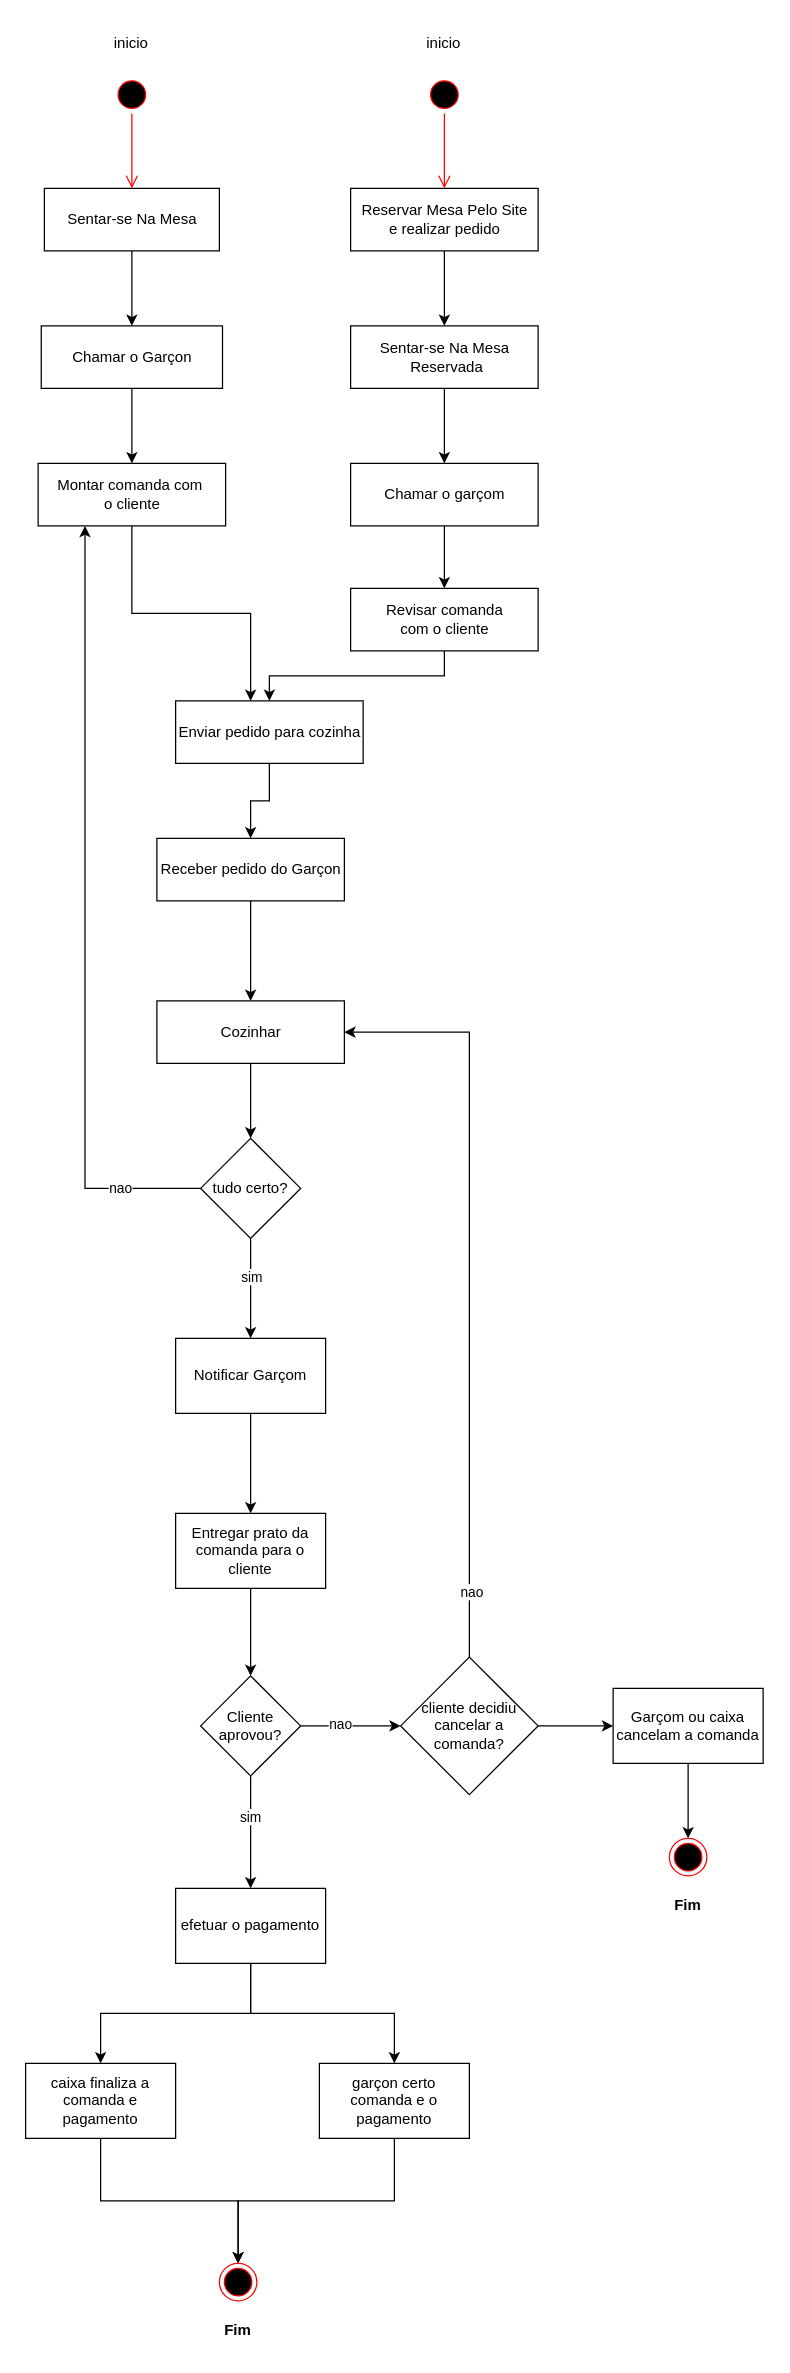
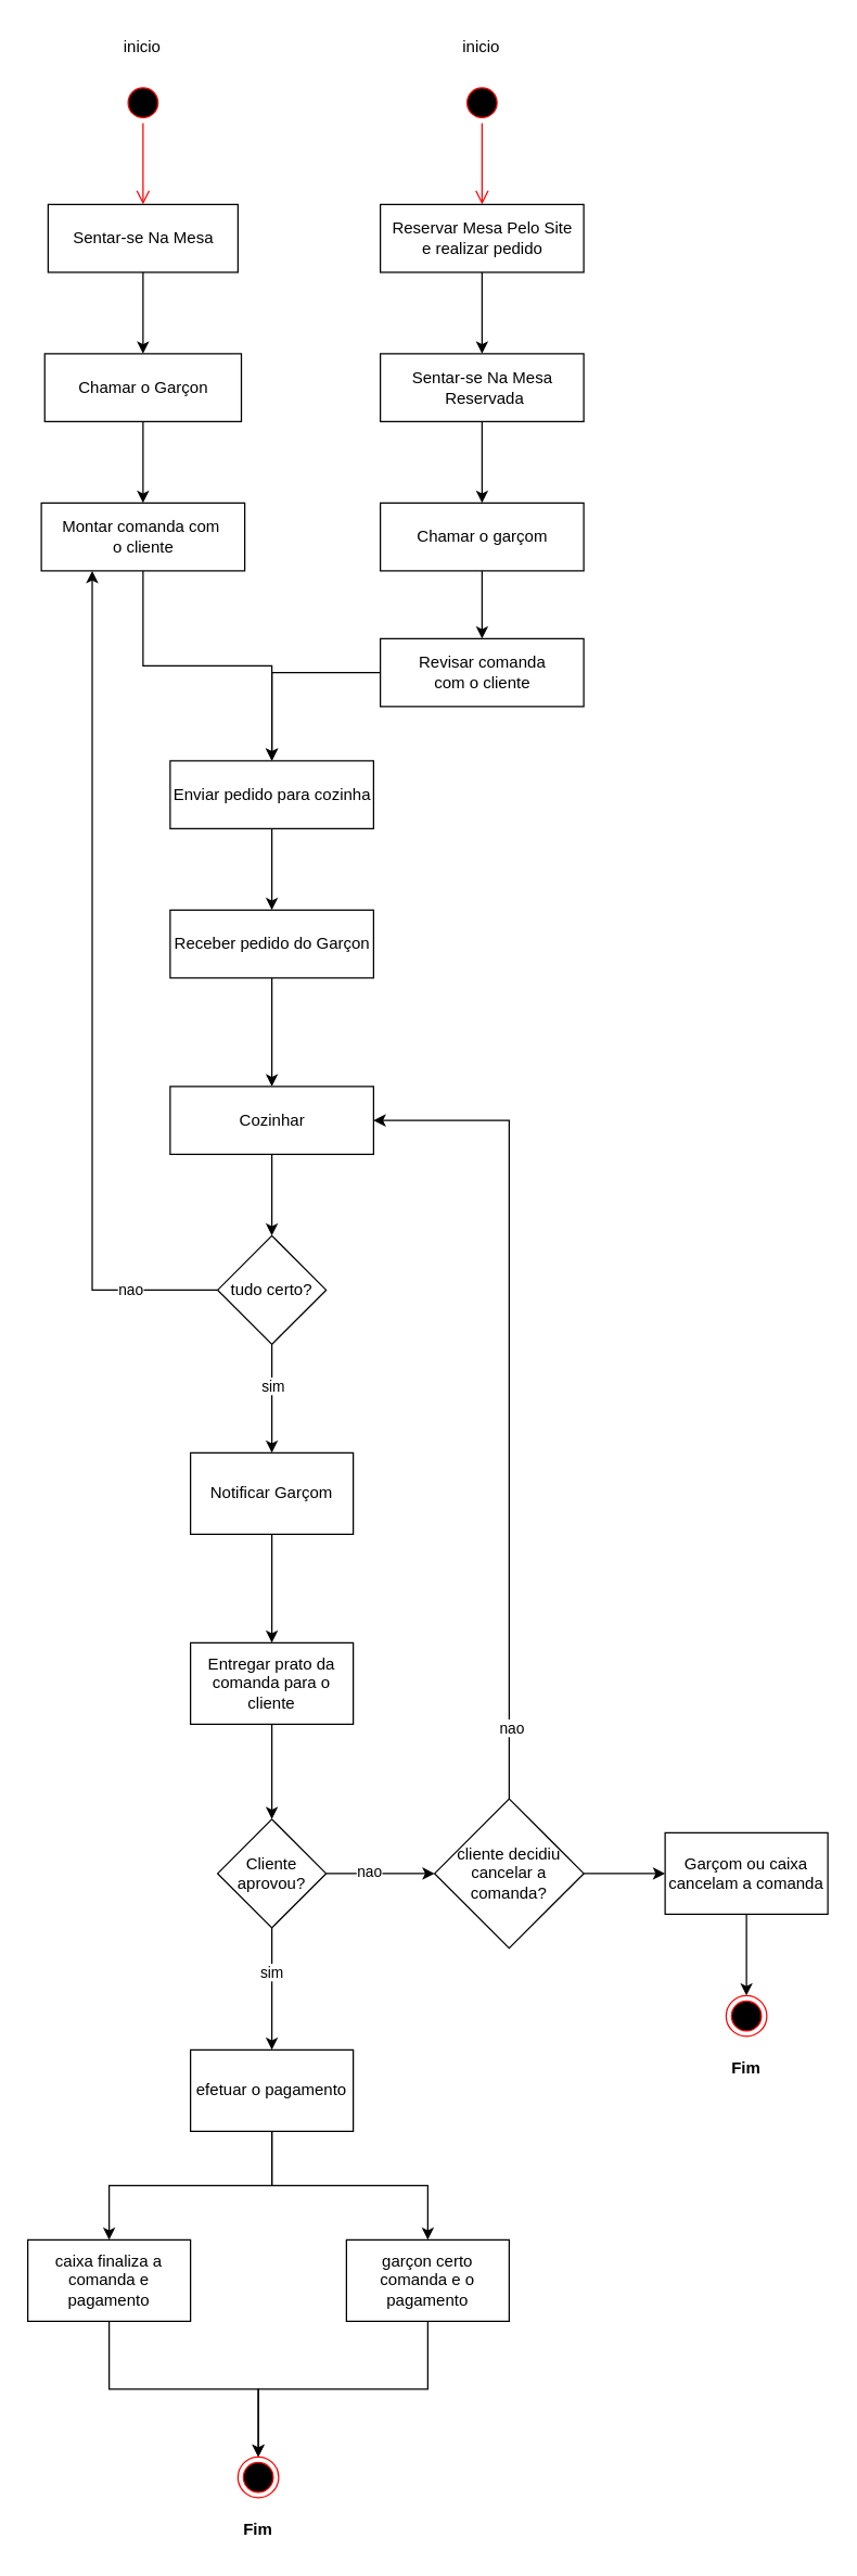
  <mxCell id="0" />
  <mxCell id="1" parent="0" />
  <mxCell id="2" value="" style="ellipse;html=1;shape=startState;fillColor=#000000;strokeColor=#ff0000;" parent="1" vertex="1"><mxGeometry x="340" y="60" width="30" height="30" as="geometry" /></mxCell>
  <mxCell id="3" value="" style="edgeStyle=orthogonalEdgeStyle;html=1;verticalAlign=bottom;endArrow=open;endSize=8;strokeColor=#ff0000;entryX=0.5;entryY=0;entryDx=0;entryDy=0;" parent="1" source="2" target="6" edge="1"><mxGeometry relative="1" as="geometry"><mxPoint x="355" y="150" as="targetPoint" /></mxGeometry></mxCell>
  <mxCell id="4" value="inicio" style="text;strokeColor=none;fillColor=none;spacingLeft=4;spacingRight=4;overflow=hidden;rotatable=0;points=[[0,0.5],[1,0.5]];portConstraint=eastwest;fontSize=12;" parent="1" vertex="1"><mxGeometry x="335" y="20" width="40" height="30" as="geometry" /></mxCell>
  <mxCell id="5" value="" style="edgeStyle=orthogonalEdgeStyle;rounded=0;orthogonalLoop=1;jettySize=auto;html=1;" parent="1" source="6" target="17" edge="1"><mxGeometry relative="1" as="geometry" /></mxCell>
  <mxCell id="6" value="&lt;font style=&quot;vertical-align: inherit&quot;&gt;&lt;font style=&quot;vertical-align: inherit&quot;&gt;&lt;font style=&quot;vertical-align: inherit&quot;&gt;&lt;font style=&quot;vertical-align: inherit&quot;&gt;&lt;font style=&quot;vertical-align: inherit&quot;&gt;&lt;font style=&quot;vertical-align: inherit&quot;&gt;Reservar Mesa Pelo Site &lt;br&gt;e realizar pedido&lt;/font&gt;&lt;/font&gt;&lt;/font&gt;&lt;/font&gt;&lt;/font&gt;&lt;/font&gt;" style="html=1;" parent="1" vertex="1"><mxGeometry x="280" y="150" width="150" height="50" as="geometry" /></mxCell>
  <mxCell id="7" value="" style="ellipse;html=1;shape=startState;fillColor=#000000;strokeColor=#ff0000;" parent="1" vertex="1"><mxGeometry x="90" y="60" width="30" height="30" as="geometry" /></mxCell>
  <mxCell id="8" value="" style="edgeStyle=orthogonalEdgeStyle;html=1;verticalAlign=bottom;endArrow=open;endSize=8;strokeColor=#ff0000;entryX=0.5;entryY=0;entryDx=0;entryDy=0;" parent="1" source="7" target="11" edge="1"><mxGeometry relative="1" as="geometry"><mxPoint x="105" y="150" as="targetPoint" /></mxGeometry></mxCell>
  <mxCell id="9" value="inicio" style="text;strokeColor=none;fillColor=none;spacingLeft=4;spacingRight=4;overflow=hidden;rotatable=0;points=[[0,0.5],[1,0.5]];portConstraint=eastwest;fontSize=12;" parent="1" vertex="1"><mxGeometry x="85" y="20" width="40" height="30" as="geometry" /></mxCell>
  <mxCell id="10" value="" style="edgeStyle=orthogonalEdgeStyle;rounded=0;orthogonalLoop=1;jettySize=auto;html=1;" parent="1" source="11" target="13" edge="1"><mxGeometry relative="1" as="geometry" /></mxCell>
  <mxCell id="11" value="&lt;font style=&quot;vertical-align: inherit&quot;&gt;&lt;font style=&quot;vertical-align: inherit&quot;&gt;&lt;font style=&quot;vertical-align: inherit&quot;&gt;&lt;font style=&quot;vertical-align: inherit&quot;&gt;&lt;font style=&quot;vertical-align: inherit&quot;&gt;&lt;font style=&quot;vertical-align: inherit&quot;&gt;Sentar-se Na Mesa&lt;/font&gt;&lt;/font&gt;&lt;/font&gt;&lt;/font&gt;&lt;/font&gt;&lt;/font&gt;" style="html=1;" parent="1" vertex="1"><mxGeometry x="35" y="150" width="140" height="50" as="geometry" /></mxCell>
  <mxCell id="12" value="" style="edgeStyle=orthogonalEdgeStyle;rounded=0;orthogonalLoop=1;jettySize=auto;html=1;" parent="1" source="13" target="15" edge="1"><mxGeometry relative="1" as="geometry" /></mxCell>
  <mxCell id="13" value="&lt;font style=&quot;vertical-align: inherit&quot;&gt;&lt;font style=&quot;vertical-align: inherit&quot;&gt;&lt;font style=&quot;vertical-align: inherit&quot;&gt;&lt;font style=&quot;vertical-align: inherit&quot;&gt;&lt;font style=&quot;vertical-align: inherit&quot;&gt;&lt;font style=&quot;vertical-align: inherit&quot;&gt;&lt;font style=&quot;vertical-align: inherit&quot;&gt;&lt;font style=&quot;vertical-align: inherit&quot;&gt;Chamar o Garçon&lt;/font&gt;&lt;/font&gt;&lt;/font&gt;&lt;/font&gt;&lt;/font&gt;&lt;/font&gt;&lt;/font&gt;&lt;/font&gt;" style="html=1;" parent="1" vertex="1"><mxGeometry x="32.5" y="260" width="145" height="50" as="geometry" /></mxCell>
  <mxCell id="14" style="edgeStyle=orthogonalEdgeStyle;rounded=0;orthogonalLoop=1;jettySize=auto;html=1;exitX=0.5;exitY=1;exitDx=0;exitDy=0;" parent="1" source="15" target="23" edge="1"><mxGeometry relative="1" as="geometry"><Array as="points"><mxPoint x="105" y="490" /><mxPoint x="200" y="490" /></Array></mxGeometry></mxCell>
  <mxCell id="15" value="&lt;font style=&quot;vertical-align: inherit&quot;&gt;&lt;font style=&quot;vertical-align: inherit&quot;&gt;Montar comanda com&amp;nbsp; &lt;br&gt;o cliente&lt;/font&gt;&lt;/font&gt;" style="html=1;" parent="1" vertex="1"><mxGeometry x="30" y="370" width="150" height="50" as="geometry" /></mxCell>
  <mxCell id="16" value="" style="edgeStyle=orthogonalEdgeStyle;rounded=0;orthogonalLoop=1;jettySize=auto;html=1;" parent="1" source="17" target="19" edge="1"><mxGeometry relative="1" as="geometry" /></mxCell>
  <mxCell id="17" value="&lt;font style=&quot;vertical-align: inherit&quot;&gt;&lt;font style=&quot;vertical-align: inherit&quot;&gt;Sentar-se Na Mesa&lt;br&gt;&amp;nbsp;Reservada&lt;/font&gt;&lt;/font&gt;" style="html=1;" parent="1" vertex="1"><mxGeometry x="280" y="260" width="150" height="50" as="geometry" /></mxCell>
  <mxCell id="18" value="" style="edgeStyle=orthogonalEdgeStyle;rounded=0;orthogonalLoop=1;jettySize=auto;html=1;" parent="1" source="19" target="21" edge="1"><mxGeometry relative="1" as="geometry" /></mxCell>
  <mxCell id="19" value="&lt;font style=&quot;vertical-align: inherit&quot;&gt;&lt;font style=&quot;vertical-align: inherit&quot;&gt;&lt;font style=&quot;vertical-align: inherit&quot;&gt;&lt;font style=&quot;vertical-align: inherit&quot;&gt;&lt;font style=&quot;vertical-align: inherit&quot;&gt;&lt;font style=&quot;vertical-align: inherit&quot;&gt;Chamar o garçom&lt;/font&gt;&lt;/font&gt;&lt;/font&gt;&lt;/font&gt;&lt;/font&gt;&lt;/font&gt;" style="html=1;" parent="1" vertex="1"><mxGeometry x="280" y="370" width="150" height="50" as="geometry" /></mxCell>
  <mxCell id="20" value="" style="edgeStyle=orthogonalEdgeStyle;rounded=0;orthogonalLoop=1;jettySize=auto;html=1;" parent="1" source="21" target="23" edge="1"><mxGeometry relative="1" as="geometry" /></mxCell>
  <mxCell id="21" value="&lt;font style=&quot;vertical-align: inherit&quot;&gt;&lt;font style=&quot;vertical-align: inherit&quot;&gt;&lt;font style=&quot;vertical-align: inherit&quot;&gt;&lt;font style=&quot;vertical-align: inherit&quot;&gt;&lt;font style=&quot;vertical-align: inherit&quot;&gt;&lt;font style=&quot;vertical-align: inherit&quot;&gt;&lt;font style=&quot;vertical-align: inherit&quot;&gt;&lt;font style=&quot;vertical-align: inherit&quot;&gt;&lt;font style=&quot;vertical-align: inherit&quot;&gt;&lt;font style=&quot;vertical-align: inherit&quot;&gt;Revisar comanda&lt;br&gt;com o cliente&lt;/font&gt;&lt;/font&gt;&lt;/font&gt;&lt;/font&gt;&lt;/font&gt;&lt;/font&gt;&lt;/font&gt;&lt;/font&gt;&lt;/font&gt;&lt;/font&gt;" style="html=1;" parent="1" vertex="1"><mxGeometry x="280" y="470" width="150" height="50" as="geometry" /></mxCell>
  <mxCell id="22" value="" style="edgeStyle=orthogonalEdgeStyle;rounded=0;orthogonalLoop=1;jettySize=auto;html=1;" parent="1" source="23" target="25" edge="1"><mxGeometry relative="1" as="geometry" /></mxCell>
- <mxCell id="23" value="&lt;font style=&quot;vertical-align: inherit&quot;&gt;&lt;font style=&quot;vertical-align: inherit&quot;&gt;&lt;font style=&quot;vertical-align: inherit&quot;&gt;&lt;font style=&quot;vertical-align: inherit&quot;&gt;&lt;font style=&quot;vertical-align: inherit&quot;&gt;&lt;font style=&quot;vertical-align: inherit&quot;&gt;&lt;font style=&quot;vertical-align: inherit&quot;&gt;&lt;font style=&quot;vertical-align: inherit&quot;&gt;&lt;font style=&quot;vertical-align: inherit&quot;&gt;&lt;font style=&quot;vertical-align: inherit&quot;&gt;Enviar pedido para cozinha&lt;/font&gt;&lt;/font&gt;&lt;/font&gt;&lt;/font&gt;&lt;/font&gt;&lt;/font&gt;&lt;/font&gt;&lt;/font&gt;&lt;/font&gt;&lt;/font&gt;" style="html=1;" parent="1" vertex="1"><mxGeometry x="140" y="560" width="150" height="50" as="geometry" /></mxCell>
+ <mxCell id="23" value="&lt;font style=&quot;vertical-align: inherit&quot;&gt;&lt;font style=&quot;vertical-align: inherit&quot;&gt;&lt;font style=&quot;vertical-align: inherit&quot;&gt;&lt;font style=&quot;vertical-align: inherit&quot;&gt;&lt;font style=&quot;vertical-align: inherit&quot;&gt;&lt;font style=&quot;vertical-align: inherit&quot;&gt;&lt;font style=&quot;vertical-align: inherit&quot;&gt;&lt;font style=&quot;vertical-align: inherit&quot;&gt;&lt;font style=&quot;vertical-align: inherit&quot;&gt;&lt;font style=&quot;vertical-align: inherit&quot;&gt;Enviar pedido para cozinha&lt;/font&gt;&lt;/font&gt;&lt;/font&gt;&lt;/font&gt;&lt;/font&gt;&lt;/font&gt;&lt;/font&gt;&lt;/font&gt;&lt;/font&gt;&lt;/font&gt;" style="html=1;" parent="1" vertex="1"><mxGeometry x="125" y="560" width="150" height="50" as="geometry" /></mxCell>
  <mxCell id="24" value="" style="edgeStyle=orthogonalEdgeStyle;rounded=0;orthogonalLoop=1;jettySize=auto;html=1;" parent="1" source="25" target="27" edge="1"><mxGeometry relative="1" as="geometry" /></mxCell>
  <mxCell id="25" value="&lt;font style=&quot;vertical-align: inherit&quot;&gt;&lt;font style=&quot;vertical-align: inherit&quot;&gt;&lt;font style=&quot;vertical-align: inherit&quot;&gt;&lt;font style=&quot;vertical-align: inherit&quot;&gt;&lt;font style=&quot;vertical-align: inherit&quot;&gt;&lt;font style=&quot;vertical-align: inherit&quot;&gt;&lt;font style=&quot;vertical-align: inherit&quot;&gt;&lt;font style=&quot;vertical-align: inherit&quot;&gt;&lt;font style=&quot;vertical-align: inherit&quot;&gt;&lt;font style=&quot;vertical-align: inherit&quot;&gt;Receber pedido do Garçon&lt;/font&gt;&lt;/font&gt;&lt;/font&gt;&lt;/font&gt;&lt;/font&gt;&lt;/font&gt;&lt;/font&gt;&lt;/font&gt;&lt;/font&gt;&lt;/font&gt;" style="html=1;" parent="1" vertex="1"><mxGeometry x="125" y="670" width="150" height="50" as="geometry" /></mxCell>
  <mxCell id="26" style="edgeStyle=orthogonalEdgeStyle;rounded=0;orthogonalLoop=1;jettySize=auto;html=1;exitX=0.5;exitY=1;exitDx=0;exitDy=0;" parent="1" source="27" target="32" edge="1"><mxGeometry relative="1" as="geometry" /></mxCell>
  <mxCell id="27" value="Cozinhar" style="html=1;" parent="1" vertex="1"><mxGeometry x="125" y="800" width="150" height="50" as="geometry" /></mxCell>
  <mxCell id="28" style="edgeStyle=orthogonalEdgeStyle;rounded=0;orthogonalLoop=1;jettySize=auto;html=1;exitX=0;exitY=0.5;exitDx=0;exitDy=0;entryX=0.25;entryY=1;entryDx=0;entryDy=0;" parent="1" source="32" target="15" edge="1"><mxGeometry relative="1" as="geometry" /></mxCell>
  <mxCell id="29" value="nao" style="edgeLabel;html=1;align=center;verticalAlign=middle;resizable=0;points=[];" parent="28" vertex="1" connectable="0"><mxGeometry x="-0.791" y="-1" relative="1" as="geometry"><mxPoint as="offset" /></mxGeometry></mxCell>
  <mxCell id="30" value="" style="edgeStyle=orthogonalEdgeStyle;rounded=0;orthogonalLoop=1;jettySize=auto;html=1;" parent="1" source="32" target="34" edge="1"><mxGeometry relative="1" as="geometry" /></mxCell>
  <mxCell id="31" value="sim" style="edgeLabel;html=1;align=center;verticalAlign=middle;resizable=0;points=[];" parent="30" vertex="1" connectable="0"><mxGeometry x="-0.25" relative="1" as="geometry"><mxPoint as="offset" /></mxGeometry></mxCell>
  <mxCell id="32" value="tudo certo?" style="rhombus;whiteSpace=wrap;html=1;" parent="1" vertex="1"><mxGeometry x="160" y="910" width="80" height="80" as="geometry" /></mxCell>
  <mxCell id="33" value="" style="edgeStyle=orthogonalEdgeStyle;rounded=0;orthogonalLoop=1;jettySize=auto;html=1;" parent="1" source="34" target="36" edge="1"><mxGeometry relative="1" as="geometry" /></mxCell>
  <mxCell id="34" value="Notificar Garçom" style="whiteSpace=wrap;html=1;" parent="1" vertex="1"><mxGeometry x="140" y="1070" width="120" height="60" as="geometry" /></mxCell>
  <mxCell id="35" value="" style="edgeStyle=orthogonalEdgeStyle;rounded=0;orthogonalLoop=1;jettySize=auto;html=1;" parent="1" source="36" target="41" edge="1"><mxGeometry relative="1" as="geometry" /></mxCell>
  <mxCell id="36" value="Entregar prato da comanda para o cliente" style="whiteSpace=wrap;html=1;" parent="1" vertex="1"><mxGeometry x="140" y="1210" width="120" height="60" as="geometry" /></mxCell>
  <mxCell id="37" value="" style="edgeStyle=orthogonalEdgeStyle;rounded=0;orthogonalLoop=1;jettySize=auto;html=1;" parent="1" source="41" target="44" edge="1"><mxGeometry relative="1" as="geometry" /></mxCell>
  <mxCell id="38" value="sim" style="edgeLabel;html=1;align=center;verticalAlign=middle;resizable=0;points=[];" parent="37" vertex="1" connectable="0"><mxGeometry x="-0.278" y="-1" relative="1" as="geometry"><mxPoint as="offset" /></mxGeometry></mxCell>
  <mxCell id="39" value="" style="edgeStyle=orthogonalEdgeStyle;rounded=0;orthogonalLoop=1;jettySize=auto;html=1;" parent="1" source="41" target="48" edge="1"><mxGeometry relative="1" as="geometry" /></mxCell>
  <mxCell id="40" value="nao" style="edgeLabel;html=1;align=center;verticalAlign=middle;resizable=0;points=[];" parent="39" vertex="1" connectable="0"><mxGeometry x="-0.232" y="2" relative="1" as="geometry"><mxPoint as="offset" /></mxGeometry></mxCell>
  <mxCell id="41" value="Cliente aprovou?" style="rhombus;whiteSpace=wrap;html=1;" parent="1" vertex="1"><mxGeometry x="160" y="1340" width="80" height="80" as="geometry" /></mxCell>
  <mxCell id="42" value="" style="edgeStyle=orthogonalEdgeStyle;rounded=0;orthogonalLoop=1;jettySize=auto;html=1;" parent="1" source="44" target="52" edge="1"><mxGeometry relative="1" as="geometry" /></mxCell>
  <mxCell id="43" style="edgeStyle=orthogonalEdgeStyle;rounded=0;orthogonalLoop=1;jettySize=auto;html=1;exitX=0.5;exitY=1;exitDx=0;exitDy=0;" parent="1" source="44" target="54" edge="1"><mxGeometry relative="1" as="geometry" /></mxCell>
  <mxCell id="44" value="efetuar o pagamento" style="whiteSpace=wrap;html=1;" parent="1" vertex="1"><mxGeometry x="140" y="1510" width="120" height="60" as="geometry" /></mxCell>
  <mxCell id="45" style="edgeStyle=orthogonalEdgeStyle;rounded=0;orthogonalLoop=1;jettySize=auto;html=1;exitX=0.5;exitY=0;exitDx=0;exitDy=0;entryX=1;entryY=0.5;entryDx=0;entryDy=0;" parent="1" source="48" target="27" edge="1"><mxGeometry relative="1" as="geometry" /></mxCell>
  <mxCell id="46" value="nao" style="edgeLabel;html=1;align=center;verticalAlign=middle;resizable=0;points=[];" parent="45" vertex="1" connectable="0"><mxGeometry x="-0.822" y="-1" relative="1" as="geometry"><mxPoint as="offset" /></mxGeometry></mxCell>
  <mxCell id="47" value="" style="edgeStyle=orthogonalEdgeStyle;rounded=0;orthogonalLoop=1;jettySize=auto;html=1;" parent="1" source="48" target="50" edge="1"><mxGeometry relative="1" as="geometry" /></mxCell>
  <mxCell id="48" value="cliente decidiu cancelar a comanda?" style="rhombus;whiteSpace=wrap;html=1;" parent="1" vertex="1"><mxGeometry x="320" y="1325" width="110" height="110" as="geometry" /></mxCell>
  <mxCell id="49" style="edgeStyle=orthogonalEdgeStyle;rounded=0;orthogonalLoop=1;jettySize=auto;html=1;exitX=0.5;exitY=1;exitDx=0;exitDy=0;entryX=0.5;entryY=0;entryDx=0;entryDy=0;" parent="1" source="50" target="57" edge="1"><mxGeometry relative="1" as="geometry" /></mxCell>
  <mxCell id="50" value="Garçom ou caixa cancelam a comanda" style="whiteSpace=wrap;html=1;" parent="1" vertex="1"><mxGeometry x="490" y="1350" width="120" height="60" as="geometry" /></mxCell>
  <mxCell id="51" style="edgeStyle=orthogonalEdgeStyle;rounded=0;orthogonalLoop=1;jettySize=auto;html=1;exitX=0.5;exitY=1;exitDx=0;exitDy=0;" parent="1" source="52" target="55" edge="1"><mxGeometry relative="1" as="geometry" /></mxCell>
  <mxCell id="52" value="caixa finaliza a comanda e pagamento" style="whiteSpace=wrap;html=1;" parent="1" vertex="1"><mxGeometry x="20" y="1650" width="120" height="60" as="geometry" /></mxCell>
  <mxCell id="53" style="edgeStyle=orthogonalEdgeStyle;rounded=0;orthogonalLoop=1;jettySize=auto;html=1;exitX=0.5;exitY=1;exitDx=0;exitDy=0;" parent="1" source="54" target="55" edge="1"><mxGeometry relative="1" as="geometry" /></mxCell>
  <mxCell id="54" value="garçon certo comanda e o pagamento" style="whiteSpace=wrap;html=1;" parent="1" vertex="1"><mxGeometry x="255" y="1650" width="120" height="60" as="geometry" /></mxCell>
  <mxCell id="55" value="" style="ellipse;html=1;shape=endState;fillColor=#000000;strokeColor=#ff0000;" parent="1" vertex="1"><mxGeometry x="175" y="1810" width="30" height="30" as="geometry" /></mxCell>
  <mxCell id="56" value="Fim" style="text;align=center;fontStyle=1;verticalAlign=middle;spacingLeft=3;spacingRight=3;strokeColor=none;rotatable=0;points=[[0,0.5],[1,0.5]];portConstraint=eastwest;" parent="1" vertex="1"><mxGeometry x="150" y="1850" width="80" height="26" as="geometry" /></mxCell>
  <mxCell id="57" value="" style="ellipse;html=1;shape=endState;fillColor=#000000;strokeColor=#ff0000;" parent="1" vertex="1"><mxGeometry x="535" y="1470" width="30" height="30" as="geometry" /></mxCell>
  <mxCell id="58" value="Fim" style="text;align=center;fontStyle=1;verticalAlign=middle;spacingLeft=3;spacingRight=3;strokeColor=none;rotatable=0;points=[[0,0.5],[1,0.5]];portConstraint=eastwest;" parent="1" vertex="1"><mxGeometry x="510" y="1510" width="80" height="26" as="geometry" /></mxCell>
